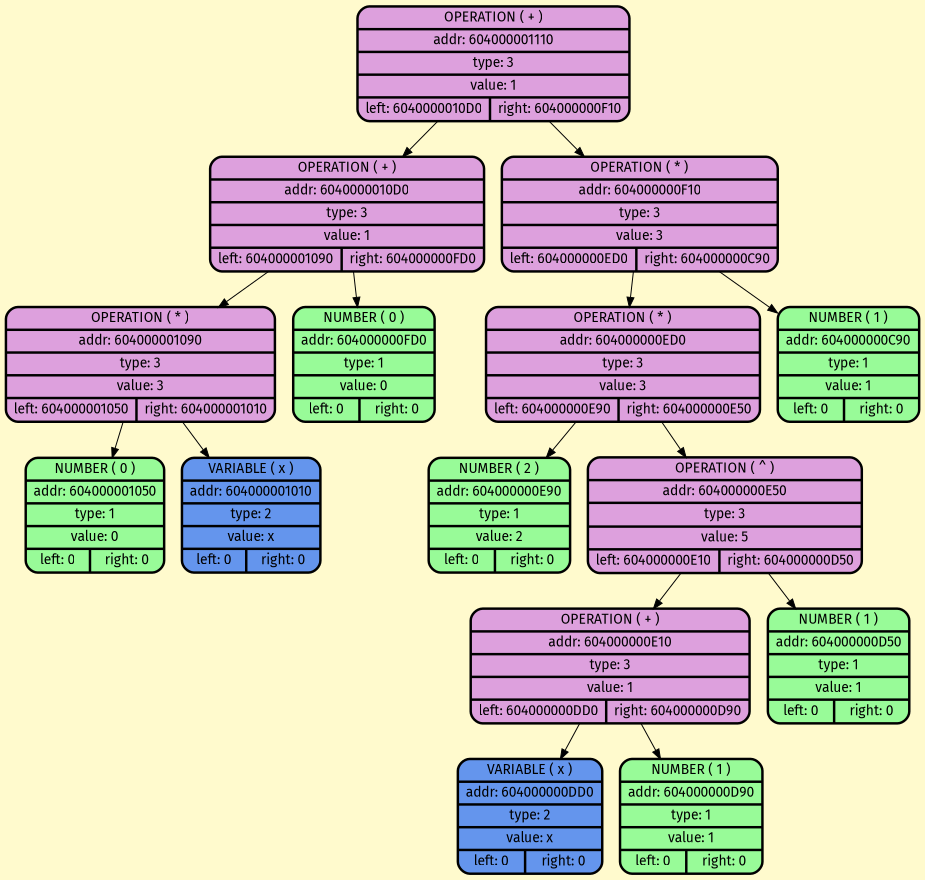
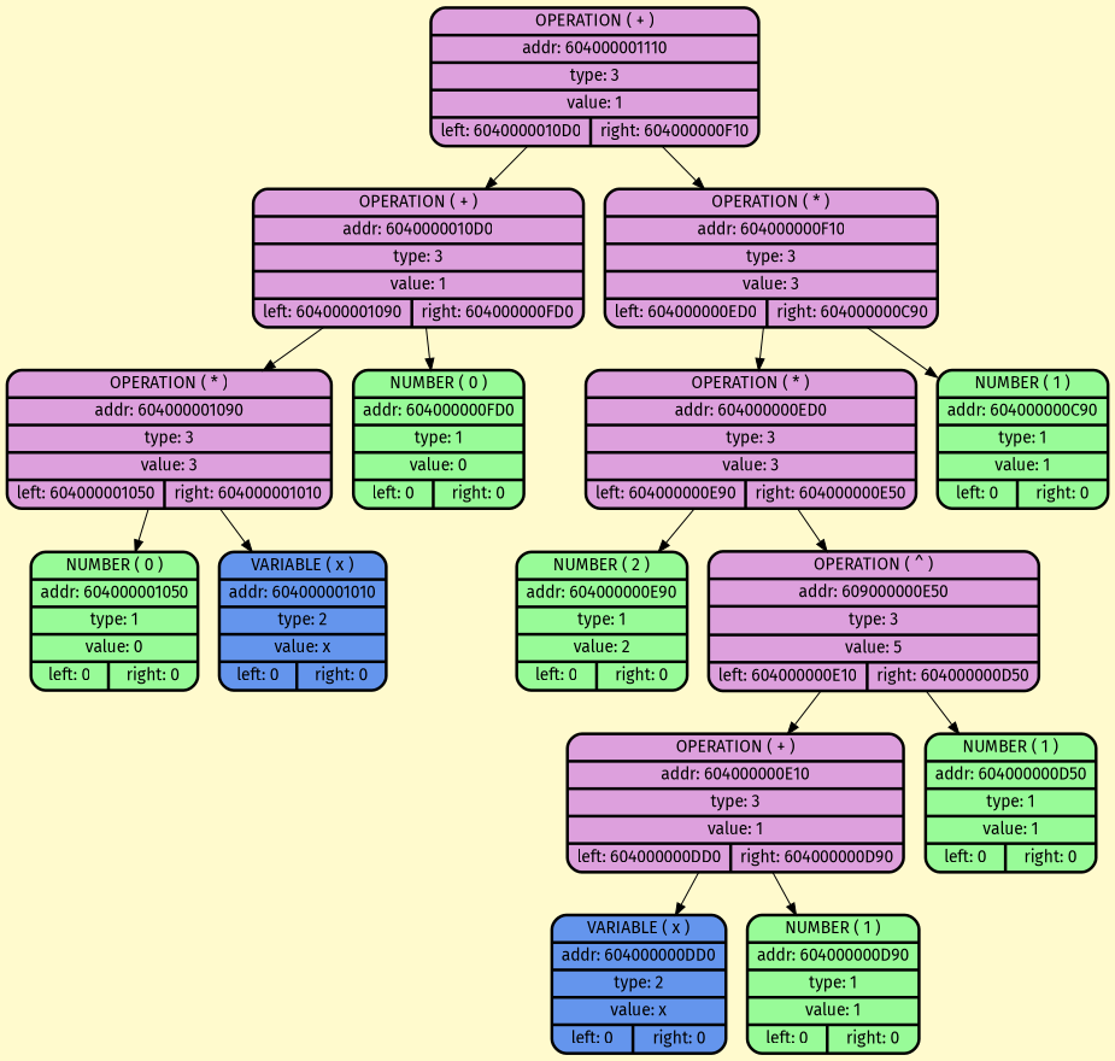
  digraph {
    bgcolor=lemonchiffon
    fontname="Fira Sans"
    node [color="#000000" fillcolor=plum fontcolor="#000000" penwidth=2.5 shape=Mrecord style=filled fontname="Fira Sans"]
    edge [fontname="Fira Sans"]
    n1 [label=" {OPERATION ( + ) | addr: 604000001110 | type: 3 | value: 1 | {left: 6040000010D0 | right: 604000000F10}} "]
    n2 [label=" {OPERATION ( + ) | addr: 6040000010D0 | type: 3 | value: 1 | {left: 604000001090 | right: 604000000FD0}} "]
    n3 [label=" {OPERATION ( * ) | addr: 604000000F10 | type: 3 | value: 3 | {left: 604000000ED0 | right: 604000000C90}} "]
    n4 [label=" {OPERATION ( * ) | addr: 604000001090 | type: 3 | value: 3 | {left: 604000001050 | right: 604000001010}} "]
    n5 [fillcolor=palegreen label="  {NUMBER ( 0 )| addr: 604000000FD0 | type: 1| value: 0 | {left: 0 | right: 0}} "]
    n6 [fillcolor=palegreen label="  {NUMBER ( 0 )| addr: 604000001050 | type: 1| value: 0 | {left: 0 | right: 0}} "]
    n7 [fillcolor=cornflowerblue label="  {VARIABLE ( x )| addr: 604000001010 | type: 2| value: x | {left: 0 | right: 0}} "]
    n8 [label=" {OPERATION ( * ) | addr: 604000000ED0 | type: 3 | value: 3 | {left: 604000000E90 | right: 604000000E50}} "]
    n9 [fillcolor=palegreen label="  {NUMBER ( 1 )| addr: 604000000C90 | type: 1| value: 1 | {left: 0 | right: 0}} "]
    n10 [fillcolor=palegreen label="  {NUMBER ( 2 )| addr: 604000000E90 | type: 1| value: 2 | {left: 0 | right: 0}} "]
-   n11 [label=" {OPERATION ( ^ ) | addr: 604000000E50 | type: 3 | value: 5 | {left: 604000000E10 | right: 604000000D50}} "]
+   n11 [label=" {OPERATION ( ^ ) | addr: 609000000E50 | type: 3 | value: 5 | {left: 604000000E10 | right: 604000000D50}} "]
    n12 [label=" {OPERATION ( + ) | addr: 604000000E10 | type: 3 | value: 1 | {left: 604000000DD0 | right: 604000000D90}} "]
    n13 [fillcolor=palegreen label="  {NUMBER ( 1 )| addr: 604000000D50 | type: 1| value: 1 | {left: 0 | right: 0}} "]
    n14 [fillcolor=cornflowerblue label="  {VARIABLE ( x )| addr: 604000000DD0 | type: 2| value: x | {left: 0 | right: 0}} "]
    n15 [fillcolor=palegreen label="  {NUMBER ( 1 )| addr: 604000000D90 | type: 1| value: 1 | {left: 0 | right: 0}} "]
    n1 -> n2
    n1 -> n3
    n2 -> n4
    n2 -> n5
    n3 -> n8
    n3 -> n9
    n4 -> n6
    n4 -> n7
    n8 -> n10
    n8 -> n11
    n11 -> n12
    n11 -> n13
    n12 -> n14
    n12 -> n15
  }
